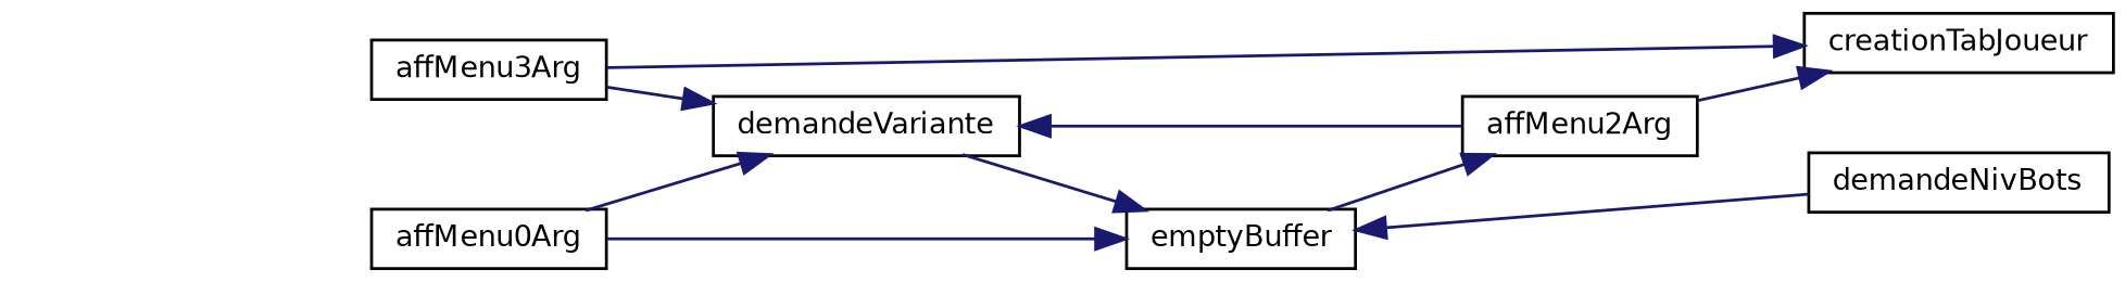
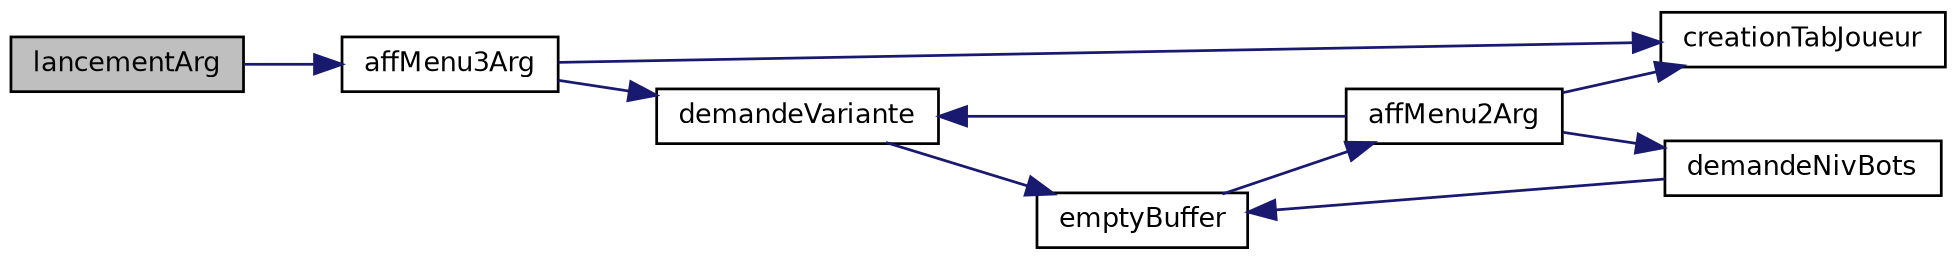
  digraph {
    fontname="DejaVu Sans"
    rankdir=LR
    node [color=black fillcolor=white fontname="DejaVu Sans" fontsize=10 shape=record style=filled]
    edge [color=midnightblue fontname="DejaVu Sans" fontsize=10 labelfontname=Helvetica labelfontsize=10 style=solid]
+   n1 [fillcolor=grey75 fontcolor=black height=0.2 label=lancementArg width=0.4]
    n2 [height=0.2 label=affMenu3Arg width=0.4]
-   n3 [height=0.2 label=affMenu0Arg width=0.4]
    n4 [height=0.2 label=emptyBuffer width=0.4]
    n5 [height=0.2 label=demandeVariante width=0.4]
    n6 [height=0.2 label=affMenu2Arg width=0.4]
    n7 [height=0.2 label=creationTabJoueur width=0.4]
    n8 [height=0.2 label=demandeNivBots width=0.4]
+   n1 -> n2
    n2 -> n5
    n2 -> n7
-   n3 -> n4
-   n3 -> n5
    n4 -> n6
    n5 -> n4
    n6 -> n5
    n6 -> n7
+   n6 -> n8
    n8 -> n4
  }
